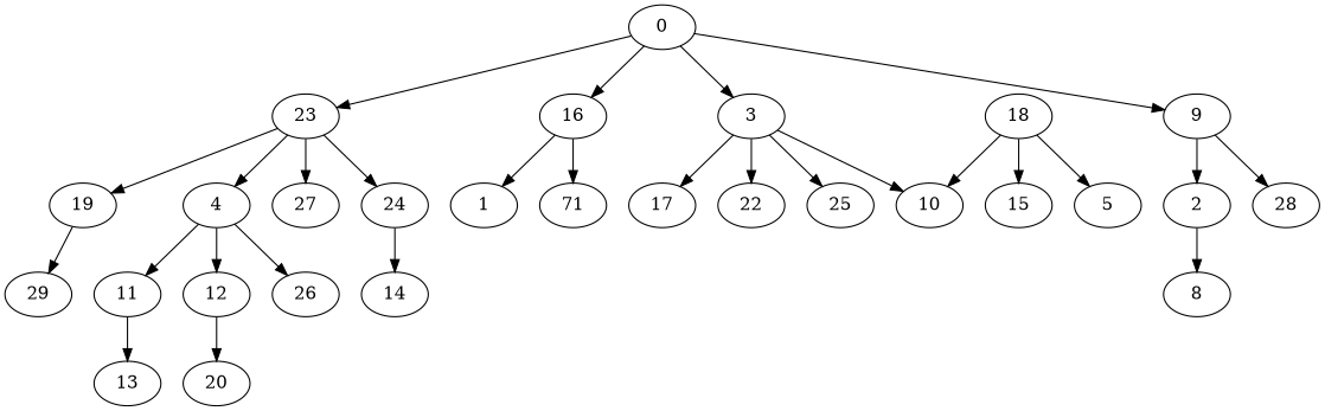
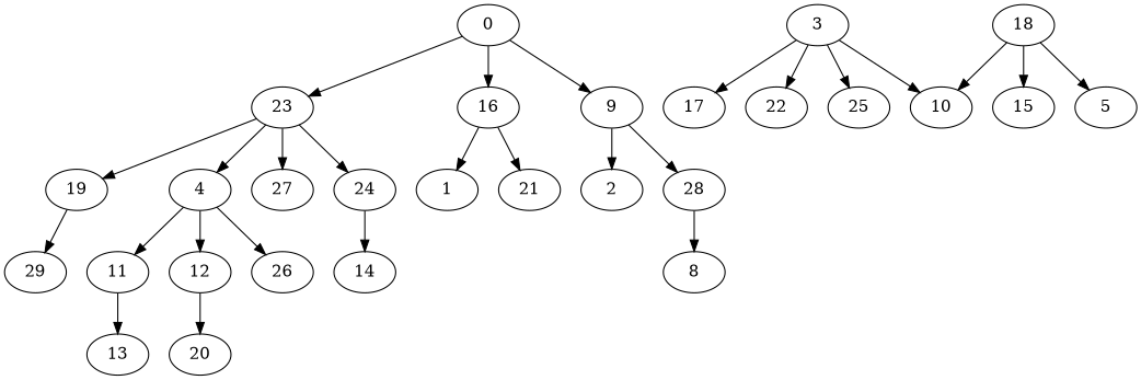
  digraph {
    fontname="DejaVu Serif"
    node [fontname="DejaVu Serif"]
    edge [fontname="DejaVu Serif"]
    n1 [label=0]
    n2 [label=23]
    n3 [label=16]
    n4 [label=3]
    n5 [label=9]
    n6 [label=19]
    n7 [label=4]
    n8 [label=27]
    n9 [label=24]
    n10 [label=1]
-   n11 [label=71]
+   n11 [label=21]
    n12 [label=17]
    n13 [label=22]
    n14 [label=25]
    n15 [label=10]
    n16 [label=2]
    n17 [label=28]
    n18 [label=29]
    n19 [label=11]
    n20 [label=12]
    n21 [label=26]
    n22 [label=14]
    n23 [label=18]
    n24 [label=15]
    n25 [label=5]
    n26 [label=8]
    n27 [label=13]
    n28 [label=20]
    n1 -> n2
    n1 -> n3
-   n1 -> n4
    n1 -> n5
    n2 -> n6
    n2 -> n7
    n2 -> n8
    n2 -> n9
    n3 -> n10
    n3 -> n11
    n4 -> n12
    n4 -> n13
    n4 -> n14
    n4 -> n15
    n5 -> n16
    n5 -> n17
    n6 -> n18
    n7 -> n19
    n7 -> n20
    n7 -> n21
    n9 -> n22
-   n16 -> n26
+   n17 -> n26
    n19 -> n27
    n20 -> n28
    n23 -> n15
    n23 -> n24
    n23 -> n25
  }
